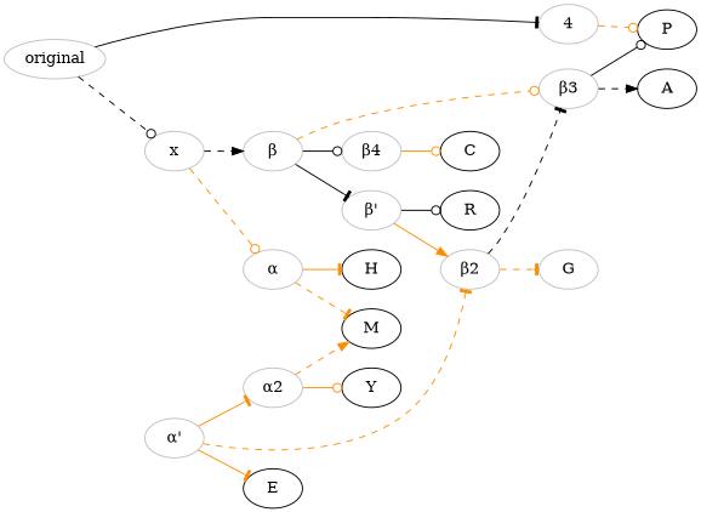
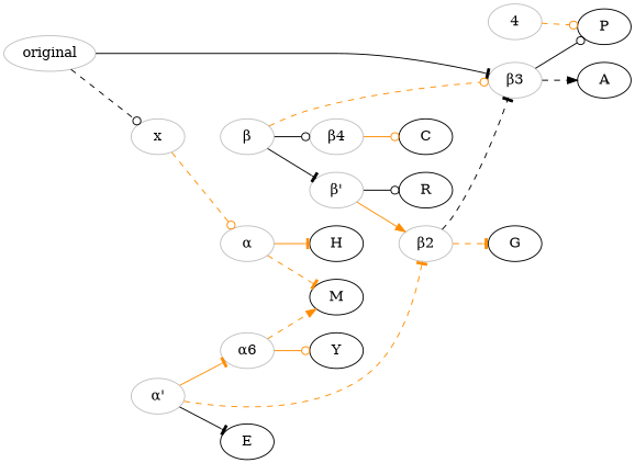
  digraph {
    rankdir=LR
    node [color=grey]
    edge [arrowhead=odot color=darkorange style=dashed]
    n1 [label=4]
    original
    x
    P [color=""]
    n5 [label="α"]
    n6 [label="β"]
    H [color=""]
    M [color=""]
    n9 [label="α'"]
-   n10 [label="α2"]
+   n10 [label="α6"]
    n11 [label="β2"]
    E [color=""]
    Y [color=""]
    n14 [label="β3"]
-   G
+   G [color=""]
    n16 [label="β'"]
    n17 [label="β4"]
    R [color=""]
    A [color=""]
    C [color=""]
    n1 -> P
-   original -> n1 [arrowhead=tee color=black style=solid]
+   original -> n14 [arrowhead=tee color=black style=solid]
    original -> x [color=black]
    x -> n5
-   x -> n6 [arrowhead=normal color=black]
    n5 -> H [arrowhead=tee style=solid]
    n5 -> M [arrowhead=tee]
    n6 -> n14
    n6 -> n16 [arrowhead=tee color=black style=solid]
    n6 -> n17 [color=black style=solid]
    n9 -> n10 [arrowhead=tee style=solid]
    n9 -> n11 [arrowhead=tee]
-   n9 -> E [arrowhead=tee style=solid]
+   n9 -> E [arrowhead=tee color=black style=solid]
    n10 -> M [arrowhead=normal]
    n10 -> Y [style=solid]
    n11 -> n14 [arrowhead=tee color=black]
    n11 -> G [arrowhead=tee]
    n14 -> P [color=black style=solid]
    n14 -> A [arrowhead=normal color=black]
    n16 -> n11 [arrowhead=normal style=solid]
    n16 -> R [color=black style=solid]
    n17 -> C [style=solid]
  }
